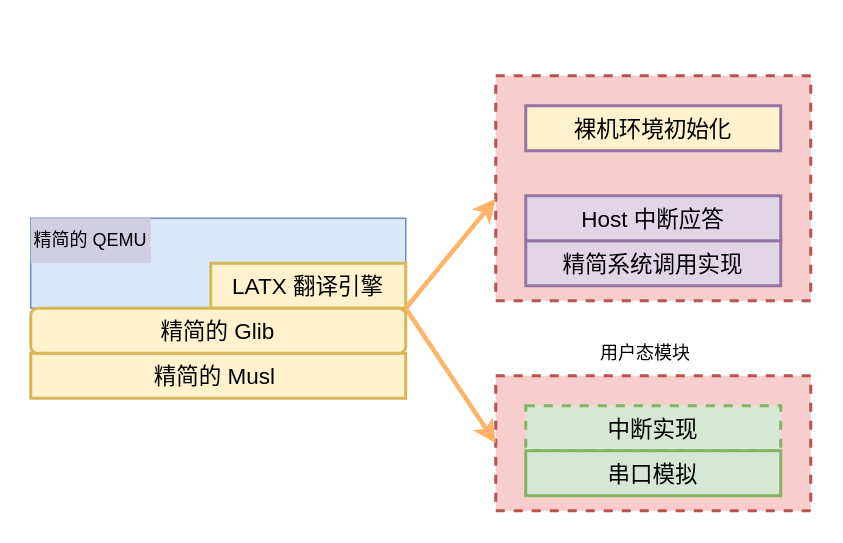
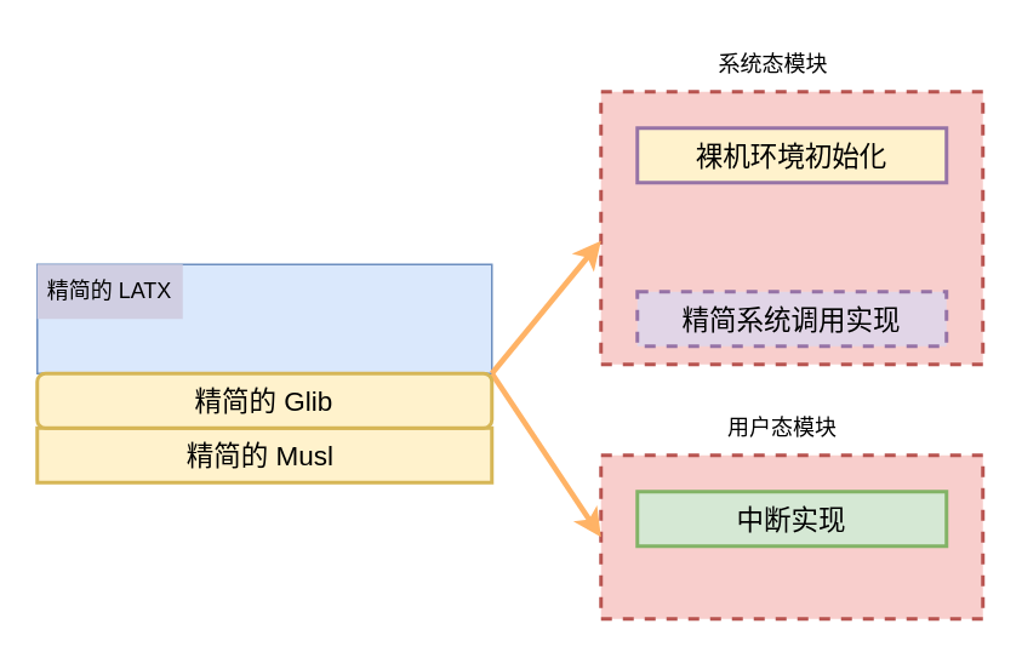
  <mxCell id="0" />
  <mxCell id="1" parent="0" />
  <mxCell id="2" value="" style="rounded=0;whiteSpace=wrap;html=1;dashed=1;strokeWidth=2;strokeColor=#b85450;fillColor=#f8cecc;" parent="1" vertex="1"><mxGeometry x="330" y="250" width="210" height="90" as="geometry" /></mxCell>
  <mxCell id="3" value="" style="rounded=0;whiteSpace=wrap;html=1;dashed=1;strokeWidth=2;strokeColor=#b85450;fillColor=#f8cecc;" parent="1" vertex="1"><mxGeometry x="330" y="50" width="210" height="150" as="geometry" /></mxCell>
  <mxCell id="4" value="" style="rounded=0;whiteSpace=wrap;html=1;fillColor=#dae8fc;strokeColor=#6c8ebf;" parent="1" vertex="1"><mxGeometry x="20" y="145" width="250" height="60" as="geometry" /></mxCell>
- <mxCell id="5" value="LATX 翻译引擎" style="rounded=0;whiteSpace=wrap;html=1;fillColor=#fff2cc;strokeColor=#d6b656;fontSize=15;gradientColor=none;strokeWidth=2;glass=0;sketch=0;shadow=0;" parent="1" vertex="1"><mxGeometry x="140" y="175" width="130" height="30" as="geometry" /></mxCell>
  <mxCell id="6" value="精简的 Musl&amp;nbsp;" style="rounded=0;whiteSpace=wrap;html=1;fillColor=#fff2cc;strokeColor=#d6b656;fontSize=15;gradientColor=none;strokeWidth=2;glass=0;sketch=0;shadow=0;" parent="1" vertex="1"><mxGeometry x="20" y="235" width="250" height="30" as="geometry" /></mxCell>
  <mxCell id="7" style="rounded=0;orthogonalLoop=1;jettySize=auto;html=1;exitX=1;exitY=0;exitDx=0;exitDy=0;entryX=0;entryY=0.547;entryDx=0;entryDy=0;entryPerimeter=0;strokeWidth=3;strokeColor=#FFB366;" parent="1" source="9" target="3" edge="1"><mxGeometry relative="1" as="geometry" /></mxCell>
  <mxCell id="8" style="edgeStyle=none;rounded=0;orthogonalLoop=1;jettySize=auto;html=1;exitX=1;exitY=0;exitDx=0;exitDy=0;entryX=0;entryY=0.5;entryDx=0;entryDy=0;strokeWidth=3;strokeColor=#FFB366;" parent="1" source="9" target="2" edge="1"><mxGeometry relative="1" as="geometry" /></mxCell>
  <mxCell id="9" value="精简的 Glib" style="whiteSpace=wrap;html=1;fillColor=#fff2cc;strokeColor=#d6b656;fontSize=15;strokeWidth=2;glass=0;sketch=0;shadow=0;rounded=1;" parent="1" vertex="1"><mxGeometry x="20" y="205" width="250" height="30" as="geometry" /></mxCell>
- <mxCell id="10" value="精简系统调用实现" style="rounded=0;whiteSpace=wrap;html=1;fillColor=#e1d5e7;strokeColor=#9673a6;fontSize=15;strokeWidth=2;glass=0;sketch=0;shadow=0;" parent="1" vertex="1"><mxGeometry x="350" y="160" width="170" height="30" as="geometry" /></mxCell>
- <mxCell id="11" value="精简的 QEMU" style="text;html=1;strokeColor=none;fillColor=#d0cee2;align=center;verticalAlign=middle;whiteSpace=wrap;rounded=0;shadow=0;" parent="1" vertex="1"><mxGeometry x="20" y="145" width="80" height="30" as="geometry" /></mxCell>
- <mxCell id="12" value="Host 中断应答" style="rounded=0;whiteSpace=wrap;html=1;fillColor=#e1d5e7;strokeColor=#9673a6;fontSize=15;strokeWidth=2;glass=0;sketch=0;shadow=0;" parent="1" vertex="1"><mxGeometry x="350" y="130" width="170" height="30" as="geometry" /></mxCell>
+ <mxCell id="10" value="精简系统调用实现" style="rounded=0;whiteSpace=wrap;html=1;fillColor=#e1d5e7;strokeColor=#9673a6;fontSize=15;strokeWidth=2;glass=0;sketch=0;shadow=0;dashed=1;" parent="1" vertex="1"><mxGeometry x="350" y="160" width="170" height="30" as="geometry" /></mxCell>
+ <mxCell id="11" value="精简的 LATX" style="text;html=1;strokeColor=none;fillColor=#d0cee2;align=center;verticalAlign=middle;whiteSpace=wrap;rounded=0;shadow=0;" parent="1" vertex="1"><mxGeometry x="20" y="145" width="80" height="30" as="geometry" /></mxCell>
  <mxCell id="13" value="裸机环境初始化" style="rounded=0;whiteSpace=wrap;html=1;fillColor=#fff2cc;strokeColor=#9673a6;fontSize=15;strokeWidth=2;glass=0;sketch=0;shadow=0;" parent="1" vertex="1"><mxGeometry x="350" y="70" width="170" height="30" as="geometry" /></mxCell>
- <mxCell id="14" value="中断实现" style="rounded=0;whiteSpace=wrap;html=1;fillColor=#d5e8d4;strokeColor=#82b366;fontSize=15;strokeWidth=2;glass=0;sketch=0;shadow=0;dashed=1;" parent="1" vertex="1"><mxGeometry x="350" y="270" width="170" height="30" as="geometry" /></mxCell>
- <mxCell id="15" value="串口模拟" style="rounded=0;whiteSpace=wrap;html=1;fillColor=#d5e8d4;strokeColor=#82b366;fontSize=15;strokeWidth=2;glass=0;sketch=0;shadow=0;" parent="1" vertex="1"><mxGeometry x="350" y="300" width="170" height="30" as="geometry" /></mxCell>
+ <mxCell id="14" value="中断实现" style="rounded=0;whiteSpace=wrap;html=1;fillColor=#d5e8d4;strokeColor=#82b366;fontSize=15;strokeWidth=2;glass=0;sketch=0;shadow=0;" parent="1" vertex="1"><mxGeometry x="350" y="270" width="170" height="30" as="geometry" /></mxCell>
+ <mxCell id="16" value="系统态模块" style="text;html=1;strokeColor=none;fillColor=none;align=center;verticalAlign=middle;whiteSpace=wrap;rounded=0;" parent="1" vertex="1"><mxGeometry x="390" y="20" width="70" height="30" as="geometry" /></mxCell>
  <mxCell id="17" value="用户态模块" style="text;html=1;strokeColor=none;fillColor=none;align=center;verticalAlign=middle;whiteSpace=wrap;rounded=0;" parent="1" vertex="1"><mxGeometry x="395" y="220" width="70" height="30" as="geometry" /></mxCell>
